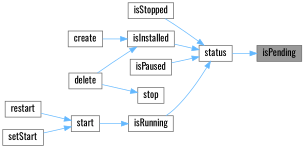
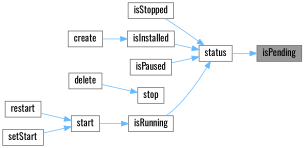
  digraph {
    fontname=Oswald
    rankdir=RL
    node [color=grey40 fillcolor=white fontname=Oswald fontsize=14 shape=box style=filled]
    edge [color=steelblue1 dir=back fontname=Oswald fontsize=14 labelfontname=Helvetica labelfontsize=14 style=solid]
    n1 [color=gray40 fillcolor=grey60 fontcolor=black height=0.2 label=isPending width=0.4]
    n2 [height=0.2 label=status width=0.4]
    n3 [height=0.2 label=isInstalled width=0.4]
    n4 [height=0.2 label=isPaused width=0.4]
    n5 [height=0.2 label=isRunning width=0.4]
    n6 [height=0.2 label=isStopped width=0.4]
    n7 [height=0.2 label=create width=0.4]
    n8 [height=0.2 label=delete width=0.4]
    n9 [height=0.2 label=start width=0.4]
    n10 [height=0.2 label=restart width=0.4]
    n11 [height=0.2 label=setStart width=0.4]
    n12 [height=0.2 label=stop width=0.4]
    n1 -> n2
    n2 -> n3
    n2 -> n4
    n2 -> n5
    n2 -> n6
    n3 -> n7
-   n3 -> n8
    n5 -> n9
    n9 -> n10
    n9 -> n11
    n12 -> n8
  }
